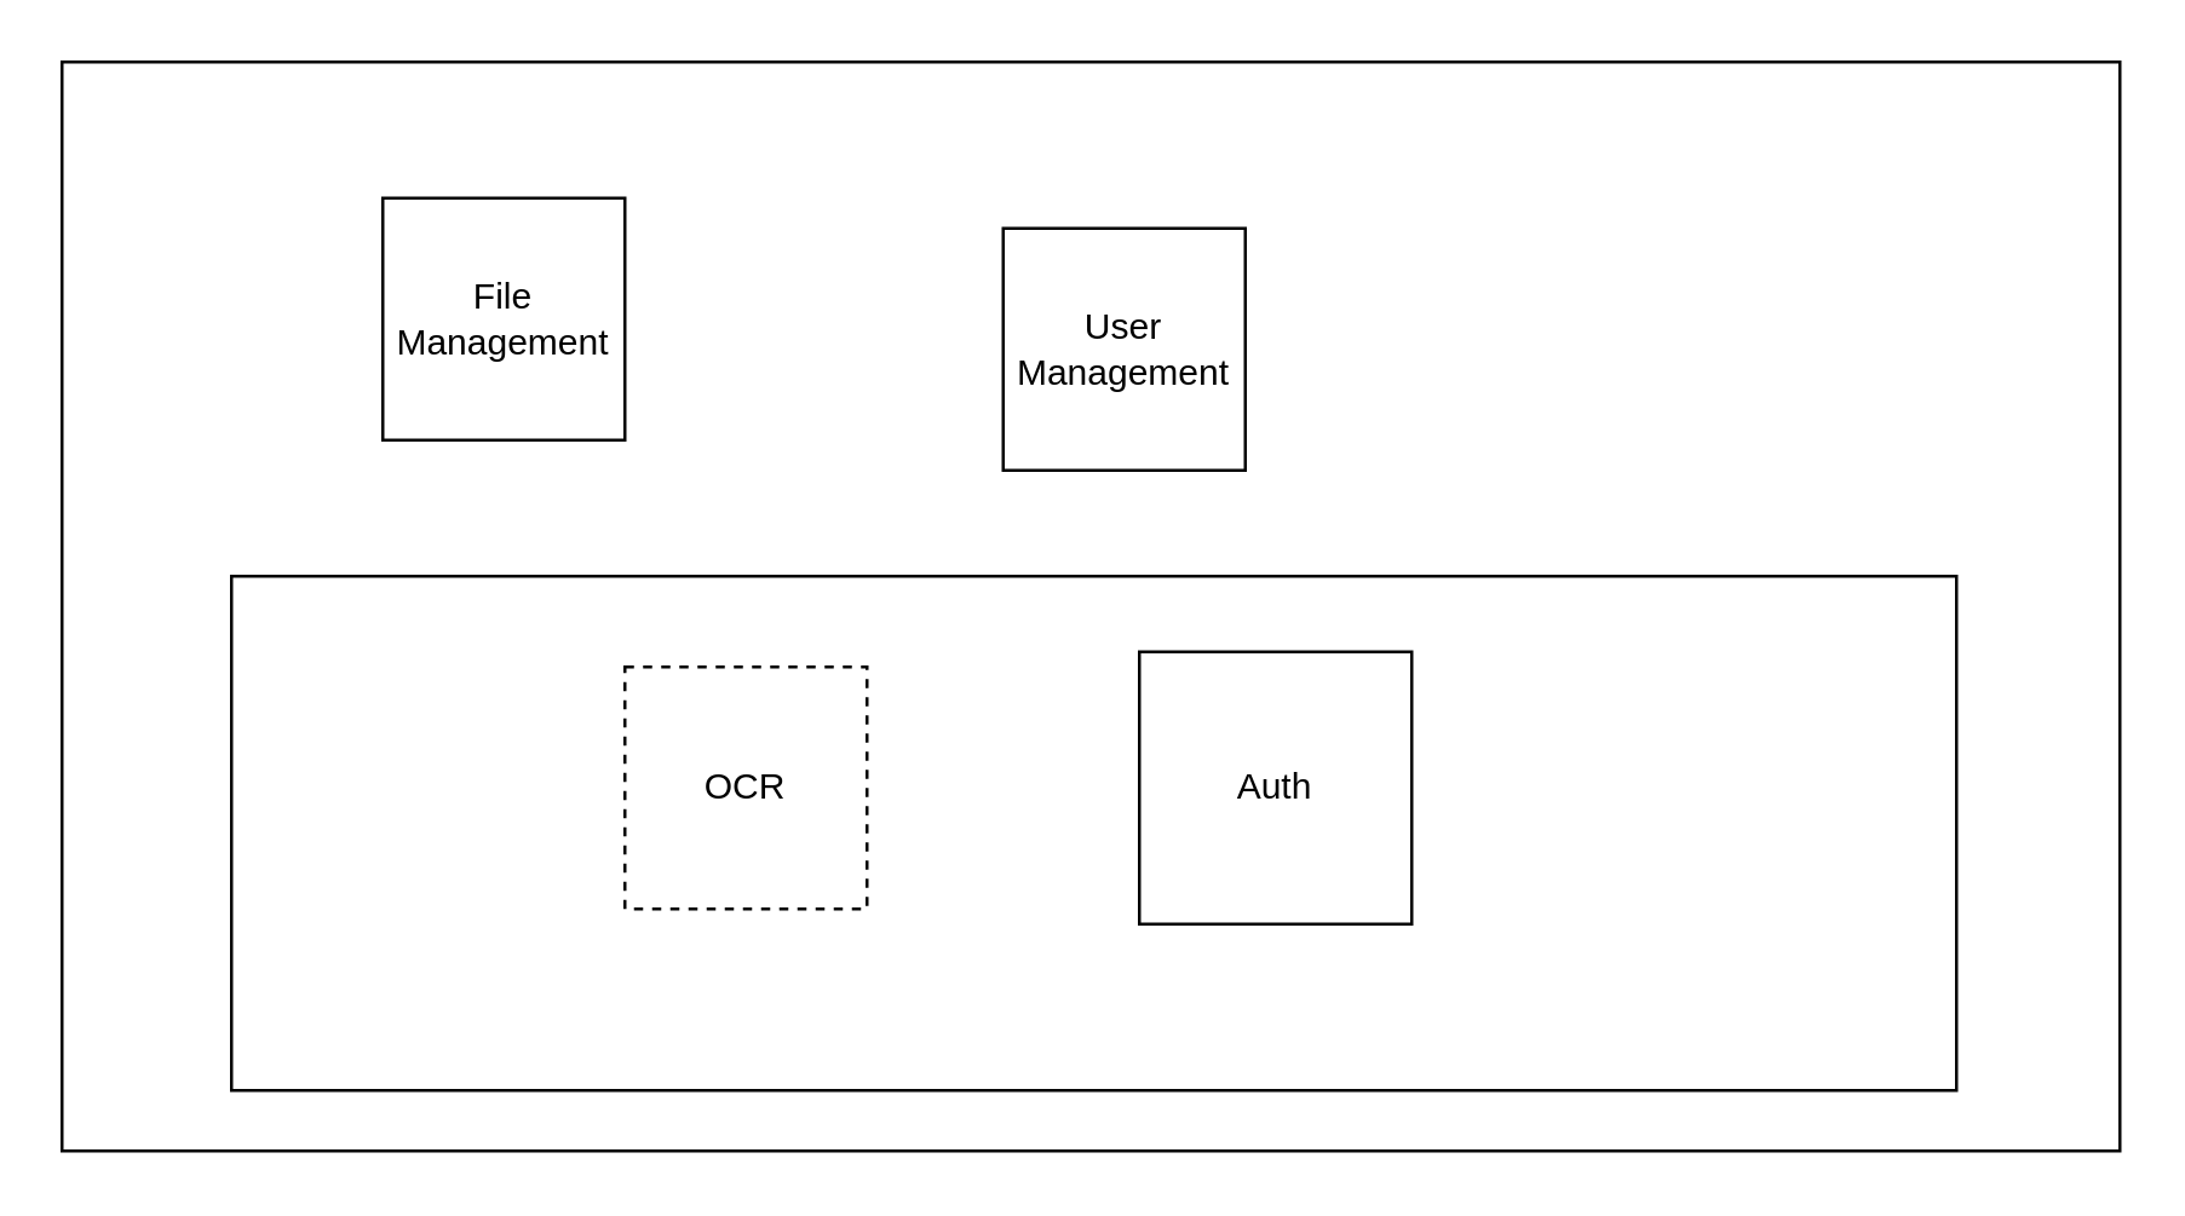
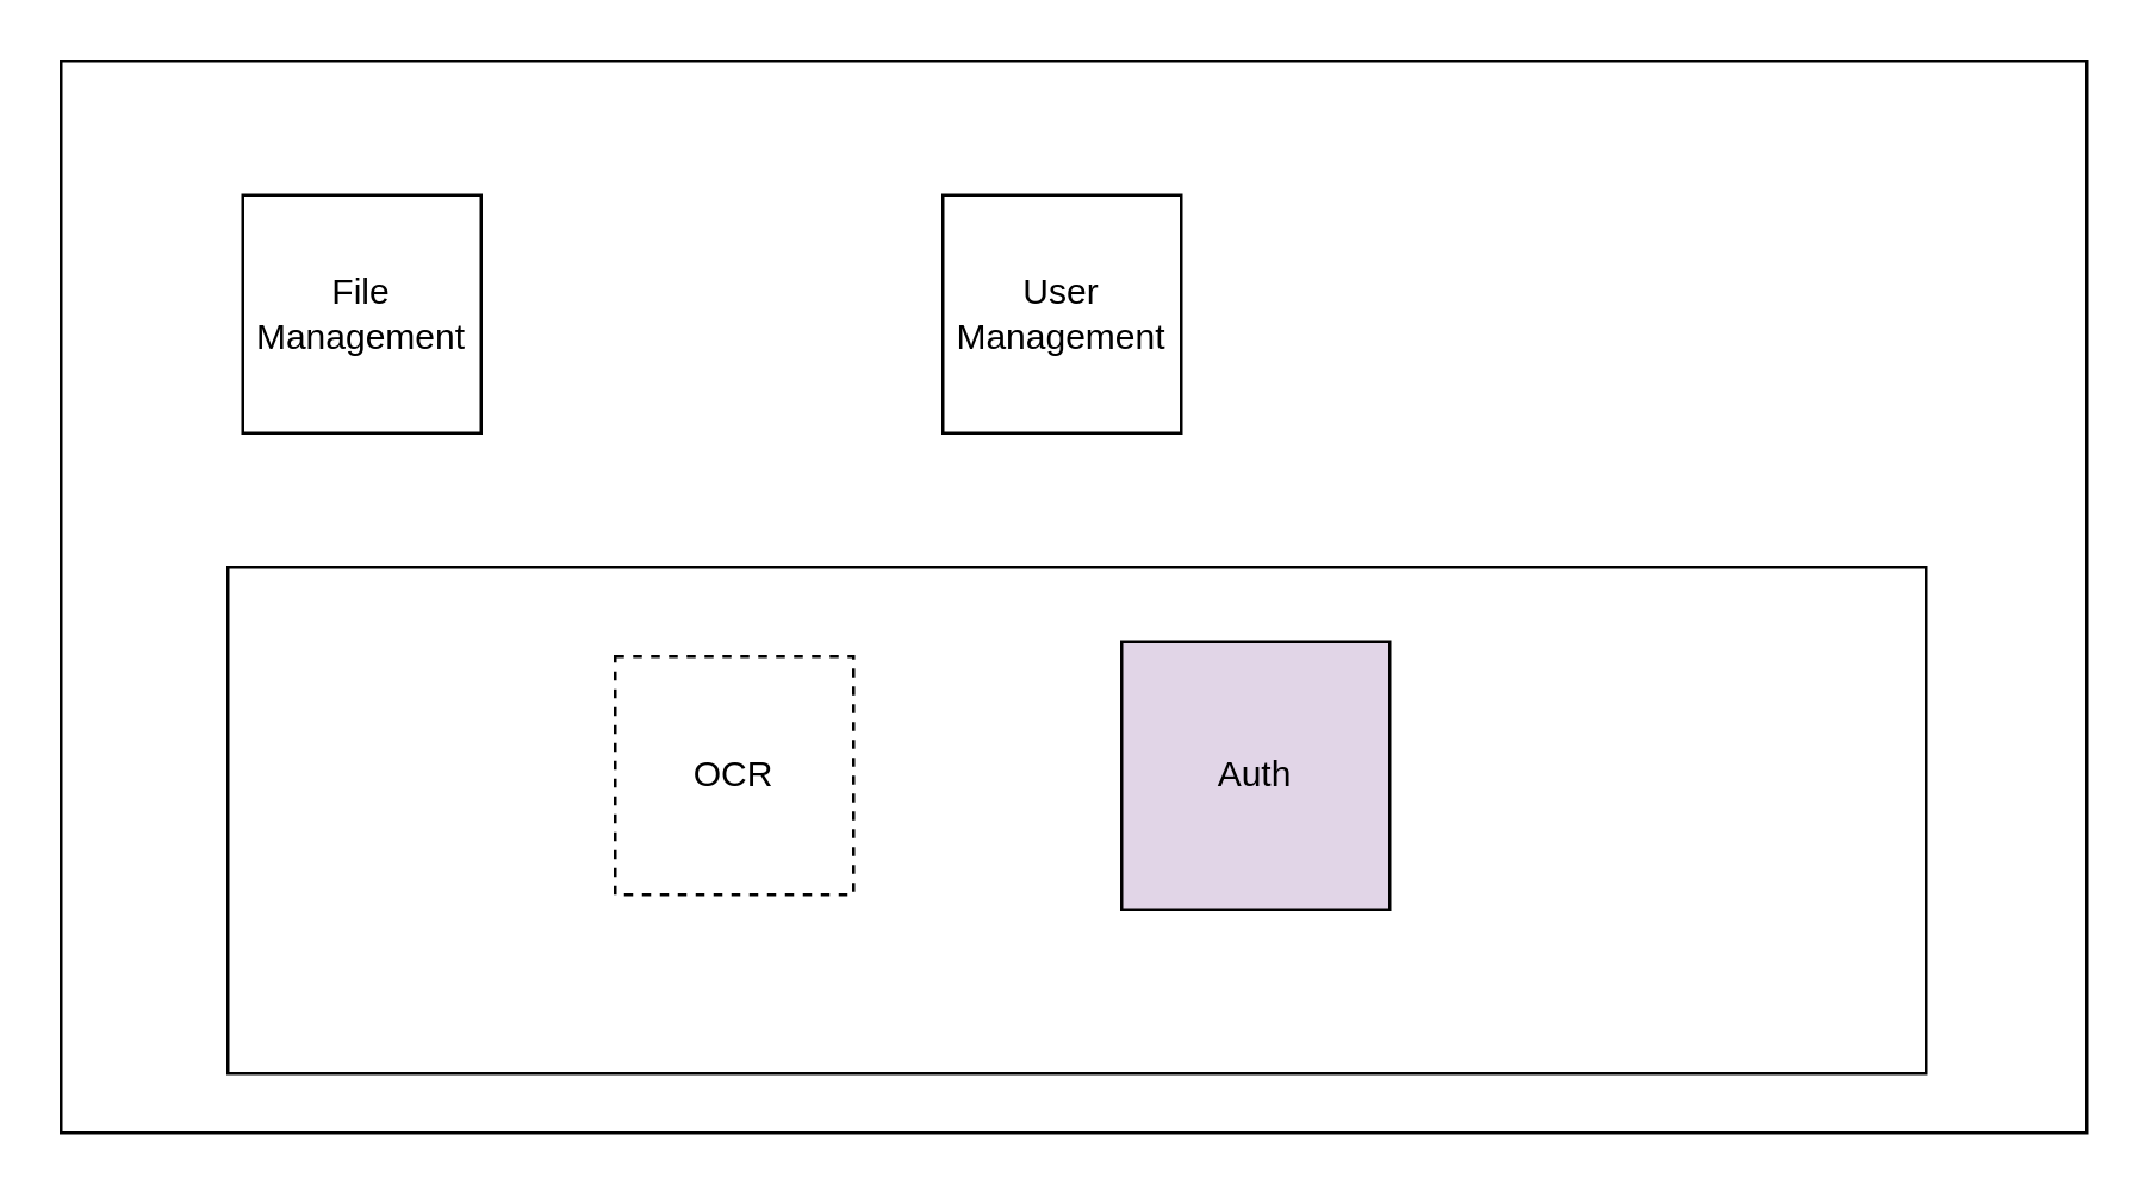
  <mxCell id="0" />
  <mxCell id="1" parent="0" />
  <mxCell id="2" value="" style="rounded=0;whiteSpace=wrap;html=1;" vertex="1" parent="1"><mxGeometry x="20" y="20" width="680" height="360" as="geometry" /></mxCell>
  <mxCell id="3" value="" style="rounded=0;whiteSpace=wrap;html=1;" vertex="1" parent="1"><mxGeometry x="76" y="190" width="570" height="170" as="geometry" /></mxCell>
- <mxCell id="4" value="Auth" style="whiteSpace=wrap;html=1;aspect=fixed;" vertex="1" parent="1"><mxGeometry x="376" y="215" width="90" height="90" as="geometry" /></mxCell>
- <mxCell id="5" value="File Management" style="whiteSpace=wrap;html=1;aspect=fixed;" vertex="1" parent="1"><mxGeometry x="126" y="65" width="80" height="80" as="geometry" /></mxCell>
+ <mxCell id="4" value="Auth" style="whiteSpace=wrap;html=1;aspect=fixed;fillColor=#e1d5e7;" vertex="1" parent="1"><mxGeometry x="376" y="215" width="90" height="90" as="geometry" /></mxCell>
+ <mxCell id="5" value="File Management" style="whiteSpace=wrap;html=1;aspect=fixed;" vertex="1" parent="1"><mxGeometry x="81" y="65" width="80" height="80" as="geometry" /></mxCell>
  <mxCell id="6" value="OCR" style="whiteSpace=wrap;html=1;aspect=fixed;dashed=1;" vertex="1" parent="1"><mxGeometry x="206" y="220" width="80" height="80" as="geometry" /></mxCell>
- <mxCell id="7" value="User Management" style="whiteSpace=wrap;html=1;aspect=fixed;" vertex="1" parent="1"><mxGeometry x="331" y="75" width="80" height="80" as="geometry" /></mxCell>
+ <mxCell id="7" value="User Management" style="whiteSpace=wrap;html=1;aspect=fixed;" vertex="1" parent="1"><mxGeometry x="316" y="65" width="80" height="80" as="geometry" /></mxCell>
